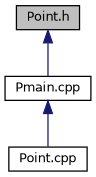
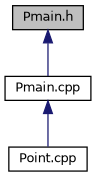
  digraph {
    node [color=black fillcolor=white fontname=Helvetica fontsize=10 shape=record style=filled]
    edge [color=midnightblue dir=back fontname=Helvetica fontsize=10 labelfontname=Helvetica labelfontsize=10 style=solid]
-   n1 [fillcolor=grey75 fontcolor=black height=0.2 label="Point.h" width=0.4]
+   n1 [fillcolor=grey75 fontcolor=black height=0.2 label="Pmain.h" width=0.4]
    n2 [height=0.2 label="Pmain.cpp" width=0.4]
    n3 [height=0.2 label="Point.cpp" width=0.4]
    n1 -> n2
    n2 -> n3
  }
